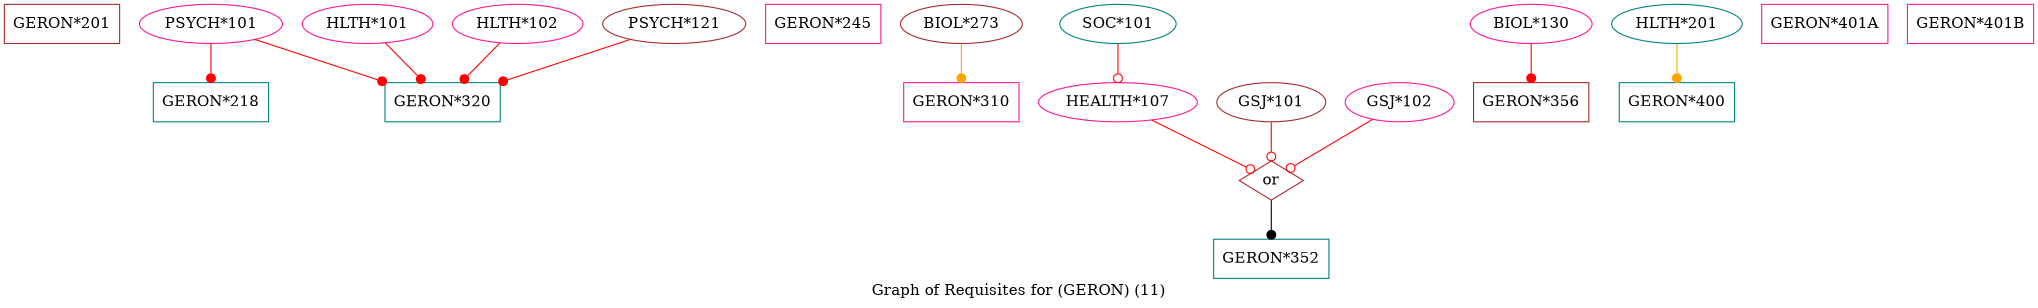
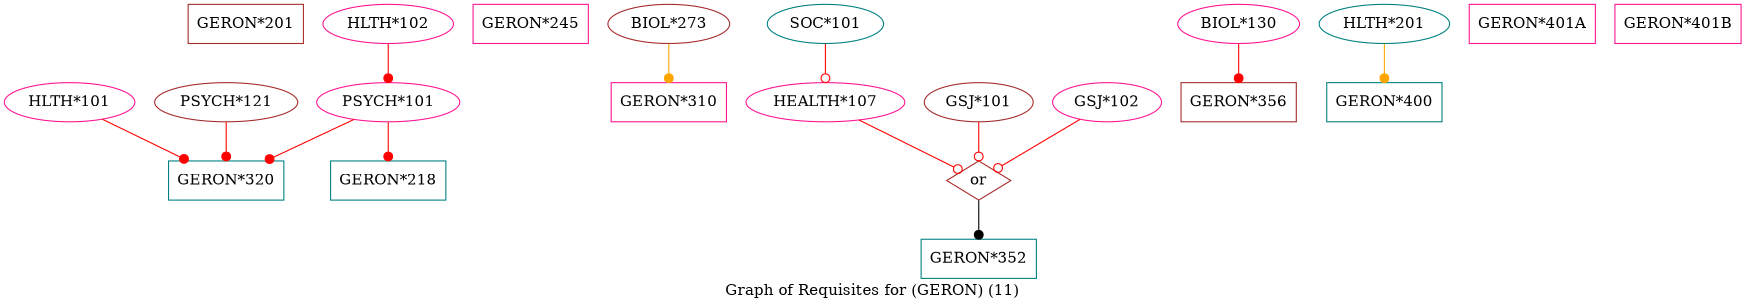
  strict digraph {
    label="Graph of Requisites for (GERON) (11)"
    node [color=deeppink]
    edge [arrowhead=dot color=red]
    "GERON*201" [color=brown height=0.5 shape=box width=1.4722]
    "GERON*218" [color=teal height=0.5 shape=box width=1.4722]
    "PSYCH*101" [height=0.5 width=1.8234]
    "GERON*320" [color=teal height=0.5 shape=box width=1.4722]
    "GERON*245" [height=0.5 shape=box width=1.4722]
    "GERON*310" [height=0.5 shape=box width=1.4722]
    "BIOL*273" [color=brown height=0.5 width=1.5526]
    "HLTH*101" [height=0.5 width=1.661]
    "HLTH*102" [height=0.5 width=1.661]
    "PSYCH*121" [color=brown height=0.5 width=1.8234]
    "GERON*352" [color=teal height=0.5 shape=box width=1.4722]
    n12 [color=brown height=0.5 label=or shape=diamond width=0.81703]
    "SOC*101" [color=teal height=0.5 width=1.4804]
    "HEALTH*107" [height=0.5 width=2.022]
    "GSJ*101" [color=brown height=0.5 width=1.3902]
    "GSJ*102" [height=0.5 width=1.3902]
    n17 [color=brown height=0.5 label="GERON*356" shape=box width=1.4722]
    "BIOL*130" [height=0.5 width=1.5526]
    "GERON*400" [color=teal height=0.5 shape=box width=1.4722]
    "HLTH*201" [color=teal height=0.5 width=1.661]
    "GERON*401A" [height=0.5 shape=box width=1.6111]
    "GERON*401B" [height=0.5 shape=box width=1.6111]
    "PSYCH*101" -> "GERON*218"
    "PSYCH*101" -> "GERON*320"
    "BIOL*273" -> "GERON*310" [color=orange]
    "HLTH*101" -> "GERON*320"
-   "HLTH*102" -> "GERON*320"
+   "HLTH*102" -> "PSYCH*101"
    "PSYCH*121" -> "GERON*320"
    n12 -> "GERON*352" [color=""]
    "SOC*101" -> "HEALTH*107" [arrowhead=odot]
    "HEALTH*107" -> n12 [arrowhead=odot]
    "GSJ*101" -> n12 [arrowhead=odot]
    "GSJ*102" -> n12 [arrowhead=odot]
    "BIOL*130" -> n17
    "HLTH*201" -> "GERON*400" [color=orange]
  }
